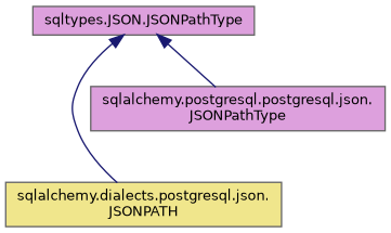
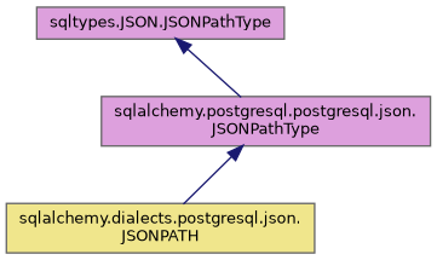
  digraph {
    node [color=gray40 fillcolor=plum fontname=Helvetica fontsize=10 shape=record style=filled]
    edge [color=midnightblue dir=back fontname=Helvetica fontsize=10 labelfontname=Helvetica labelfontsize=10 style=solid]
    n1 [fillcolor=khaki fontcolor=black height=0.2 label="sqlalchemy.dialects.postgresql.json.\lJSONPATH" width=0.4]
    n2 [height=0.2 label="sqlalchemy.postgresql.postgresql.json.\lJSONPathType" width=0.4]
    n3 [height=0.2 label="sqltypes.JSON.JSONPathType" width=0.4]
-   n3 -> n1
+   n2 -> n1
    n3 -> n2
  }
